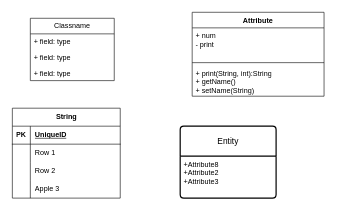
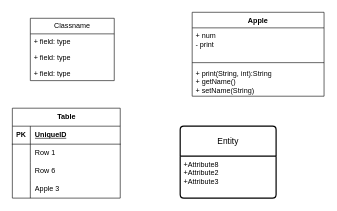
  <mxCell id="0" />
  <mxCell id="1" parent="0" />
  <mxCell id="2" value="Classname" style="swimlane;fontStyle=0;childLayout=stackLayout;horizontal=1;startSize=26;fillColor=none;horizontalStack=0;resizeParent=1;resizeParentMax=0;resizeLast=0;collapsible=1;marginBottom=0;whiteSpace=wrap;html=1;" vertex="1" parent="1"><mxGeometry x="50" y="30" width="140" height="104" as="geometry" /></mxCell>
  <mxCell id="3" value="+ field: type" style="text;strokeColor=none;fillColor=none;align=left;verticalAlign=top;spacingLeft=4;spacingRight=4;overflow=hidden;rotatable=0;points=[[0,0.5],[1,0.5]];portConstraint=eastwest;whiteSpace=wrap;html=1;" vertex="1" parent="2"><mxGeometry y="26" width="140" height="26" as="geometry" /></mxCell>
  <mxCell id="4" value="+ field: type" style="text;strokeColor=none;fillColor=none;align=left;verticalAlign=top;spacingLeft=4;spacingRight=4;overflow=hidden;rotatable=0;points=[[0,0.5],[1,0.5]];portConstraint=eastwest;whiteSpace=wrap;html=1;" vertex="1" parent="2"><mxGeometry y="52" width="140" height="26" as="geometry" /></mxCell>
  <mxCell id="5" value="+ field: type" style="text;strokeColor=none;fillColor=none;align=left;verticalAlign=top;spacingLeft=4;spacingRight=4;overflow=hidden;rotatable=0;points=[[0,0.5],[1,0.5]];portConstraint=eastwest;whiteSpace=wrap;html=1;" vertex="1" parent="2"><mxGeometry y="78" width="140" height="26" as="geometry" /></mxCell>
- <mxCell id="6" value="Attribute" style="swimlane;fontStyle=1;align=center;verticalAlign=top;childLayout=stackLayout;horizontal=1;startSize=26;horizontalStack=0;resizeParent=1;resizeParentMax=0;resizeLast=0;collapsible=1;marginBottom=0;whiteSpace=wrap;html=1;" vertex="1" parent="1"><mxGeometry x="320" y="20" width="220" height="140" as="geometry" /></mxCell>
+ <mxCell id="6" value="Apple" style="swimlane;fontStyle=1;align=center;verticalAlign=top;childLayout=stackLayout;horizontal=1;startSize=26;horizontalStack=0;resizeParent=1;resizeParentMax=0;resizeLast=0;collapsible=1;marginBottom=0;whiteSpace=wrap;html=1;" vertex="1" parent="1"><mxGeometry x="320" y="20" width="220" height="140" as="geometry" /></mxCell>
  <mxCell id="7" value="+ num&lt;div&gt;- print&lt;/div&gt;" style="text;strokeColor=none;fillColor=none;align=left;verticalAlign=top;spacingLeft=4;spacingRight=4;overflow=hidden;rotatable=0;points=[[0,0.5],[1,0.5]];portConstraint=eastwest;whiteSpace=wrap;html=1;" vertex="1" parent="6"><mxGeometry y="26" width="220" height="54" as="geometry" /></mxCell>
  <mxCell id="8" value="" style="line;strokeWidth=1;fillColor=none;align=left;verticalAlign=middle;spacingTop=-1;spacingLeft=3;spacingRight=3;rotatable=0;labelPosition=right;points=[];portConstraint=eastwest;strokeColor=inherit;" vertex="1" parent="6"><mxGeometry y="80" width="220" height="8" as="geometry" /></mxCell>
  <mxCell id="9" value="+ print(String, int):String&lt;div&gt;+ getName()&lt;/div&gt;&lt;div&gt;+ setName(String)&lt;/div&gt;" style="text;strokeColor=none;fillColor=none;align=left;verticalAlign=top;spacingLeft=4;spacingRight=4;overflow=hidden;rotatable=0;points=[[0,0.5],[1,0.5]];portConstraint=eastwest;whiteSpace=wrap;html=1;" vertex="1" parent="6"><mxGeometry y="88" width="220" height="52" as="geometry" /></mxCell>
- <mxCell id="10" value="String" style="shape=table;startSize=30;container=1;collapsible=1;childLayout=tableLayout;fixedRows=1;rowLines=0;fontStyle=1;align=center;resizeLast=1;html=1;" vertex="1" parent="1"><mxGeometry x="20" y="180" width="180" height="150" as="geometry" /></mxCell>
+ <mxCell id="10" value="Table" style="shape=table;startSize=30;container=1;collapsible=1;childLayout=tableLayout;fixedRows=1;rowLines=0;fontStyle=1;align=center;resizeLast=1;html=1;" vertex="1" parent="1"><mxGeometry x="20" y="180" width="180" height="150" as="geometry" /></mxCell>
  <mxCell id="11" value="" style="shape=tableRow;horizontal=0;startSize=0;swimlaneHead=0;swimlaneBody=0;fillColor=none;collapsible=0;dropTarget=0;points=[[0,0.5],[1,0.5]];portConstraint=eastwest;top=0;left=0;right=0;bottom=1;" vertex="1" parent="10"><mxGeometry y="30" width="180" height="30" as="geometry" /></mxCell>
  <mxCell id="12" value="PK" style="shape=partialRectangle;connectable=0;fillColor=none;top=0;left=0;bottom=0;right=0;fontStyle=1;overflow=hidden;whiteSpace=wrap;html=1;" vertex="1" parent="11"><mxGeometry width="30" height="30" as="geometry"><mxRectangle width="30" height="30" as="alternateBounds" /></mxGeometry></mxCell>
  <mxCell id="13" value="UniqueID" style="shape=partialRectangle;connectable=0;fillColor=none;top=0;left=0;bottom=0;right=0;align=left;spacingLeft=6;fontStyle=5;overflow=hidden;whiteSpace=wrap;html=1;" vertex="1" parent="11"><mxGeometry x="30" width="150" height="30" as="geometry"><mxRectangle width="150" height="30" as="alternateBounds" /></mxGeometry></mxCell>
  <mxCell id="14" value="" style="shape=tableRow;horizontal=0;startSize=0;swimlaneHead=0;swimlaneBody=0;fillColor=none;collapsible=0;dropTarget=0;points=[[0,0.5],[1,0.5]];portConstraint=eastwest;top=0;left=0;right=0;bottom=0;" vertex="1" parent="10"><mxGeometry y="60" width="180" height="30" as="geometry" /></mxCell>
  <mxCell id="15" value="" style="shape=partialRectangle;connectable=0;fillColor=none;top=0;left=0;bottom=0;right=0;editable=1;overflow=hidden;whiteSpace=wrap;html=1;" vertex="1" parent="14"><mxGeometry width="30" height="30" as="geometry"><mxRectangle width="30" height="30" as="alternateBounds" /></mxGeometry></mxCell>
  <mxCell id="16" value="Row 1" style="shape=partialRectangle;connectable=0;fillColor=none;top=0;left=0;bottom=0;right=0;align=left;spacingLeft=6;overflow=hidden;whiteSpace=wrap;html=1;" vertex="1" parent="14"><mxGeometry x="30" width="150" height="30" as="geometry"><mxRectangle width="150" height="30" as="alternateBounds" /></mxGeometry></mxCell>
  <mxCell id="17" value="" style="shape=tableRow;horizontal=0;startSize=0;swimlaneHead=0;swimlaneBody=0;fillColor=none;collapsible=0;dropTarget=0;points=[[0,0.5],[1,0.5]];portConstraint=eastwest;top=0;left=0;right=0;bottom=0;" vertex="1" parent="10"><mxGeometry y="90" width="180" height="30" as="geometry" /></mxCell>
  <mxCell id="18" value="" style="shape=partialRectangle;connectable=0;fillColor=none;top=0;left=0;bottom=0;right=0;editable=1;overflow=hidden;whiteSpace=wrap;html=1;" vertex="1" parent="17"><mxGeometry width="30" height="30" as="geometry"><mxRectangle width="30" height="30" as="alternateBounds" /></mxGeometry></mxCell>
- <mxCell id="19" value="Row 2" style="shape=partialRectangle;connectable=0;fillColor=none;top=0;left=0;bottom=0;right=0;align=left;spacingLeft=6;overflow=hidden;whiteSpace=wrap;html=1;" vertex="1" parent="17"><mxGeometry x="30" width="150" height="30" as="geometry"><mxRectangle width="150" height="30" as="alternateBounds" /></mxGeometry></mxCell>
+ <mxCell id="19" value="Row 6" style="shape=partialRectangle;connectable=0;fillColor=none;top=0;left=0;bottom=0;right=0;align=left;spacingLeft=6;overflow=hidden;whiteSpace=wrap;html=1;" vertex="1" parent="17"><mxGeometry x="30" width="150" height="30" as="geometry"><mxRectangle width="150" height="30" as="alternateBounds" /></mxGeometry></mxCell>
  <mxCell id="20" value="" style="shape=tableRow;horizontal=0;startSize=0;swimlaneHead=0;swimlaneBody=0;fillColor=none;collapsible=0;dropTarget=0;points=[[0,0.5],[1,0.5]];portConstraint=eastwest;top=0;left=0;right=0;bottom=0;" vertex="1" parent="10"><mxGeometry y="120" width="180" height="30" as="geometry" /></mxCell>
  <mxCell id="21" value="" style="shape=partialRectangle;connectable=0;fillColor=none;top=0;left=0;bottom=0;right=0;editable=1;overflow=hidden;whiteSpace=wrap;html=1;" vertex="1" parent="20"><mxGeometry width="30" height="30" as="geometry"><mxRectangle width="30" height="30" as="alternateBounds" /></mxGeometry></mxCell>
  <mxCell id="22" value="Apple 3" style="shape=partialRectangle;connectable=0;fillColor=none;top=0;left=0;bottom=0;right=0;align=left;spacingLeft=6;overflow=hidden;whiteSpace=wrap;html=1;" vertex="1" parent="20"><mxGeometry x="30" width="150" height="30" as="geometry"><mxRectangle width="150" height="30" as="alternateBounds" /></mxGeometry></mxCell>
  <mxCell id="23" value="Entity" style="swimlane;childLayout=stackLayout;horizontal=1;startSize=50;horizontalStack=0;rounded=1;fontSize=14;fontStyle=0;strokeWidth=2;resizeParent=0;resizeLast=1;shadow=0;dashed=0;align=center;arcSize=4;whiteSpace=wrap;html=1;" vertex="1" parent="1"><mxGeometry x="300" y="210" width="160" height="120" as="geometry" /></mxCell>
  <mxCell id="24" value="+Attribute8&#10;+Attribute2&#10;+Attribute3" style="align=left;strokeColor=none;fillColor=none;spacingLeft=4;fontSize=12;verticalAlign=top;resizable=0;rotatable=0;part=1;html=1;" vertex="1" parent="23"><mxGeometry y="50" width="160" height="70" as="geometry" /></mxCell>
